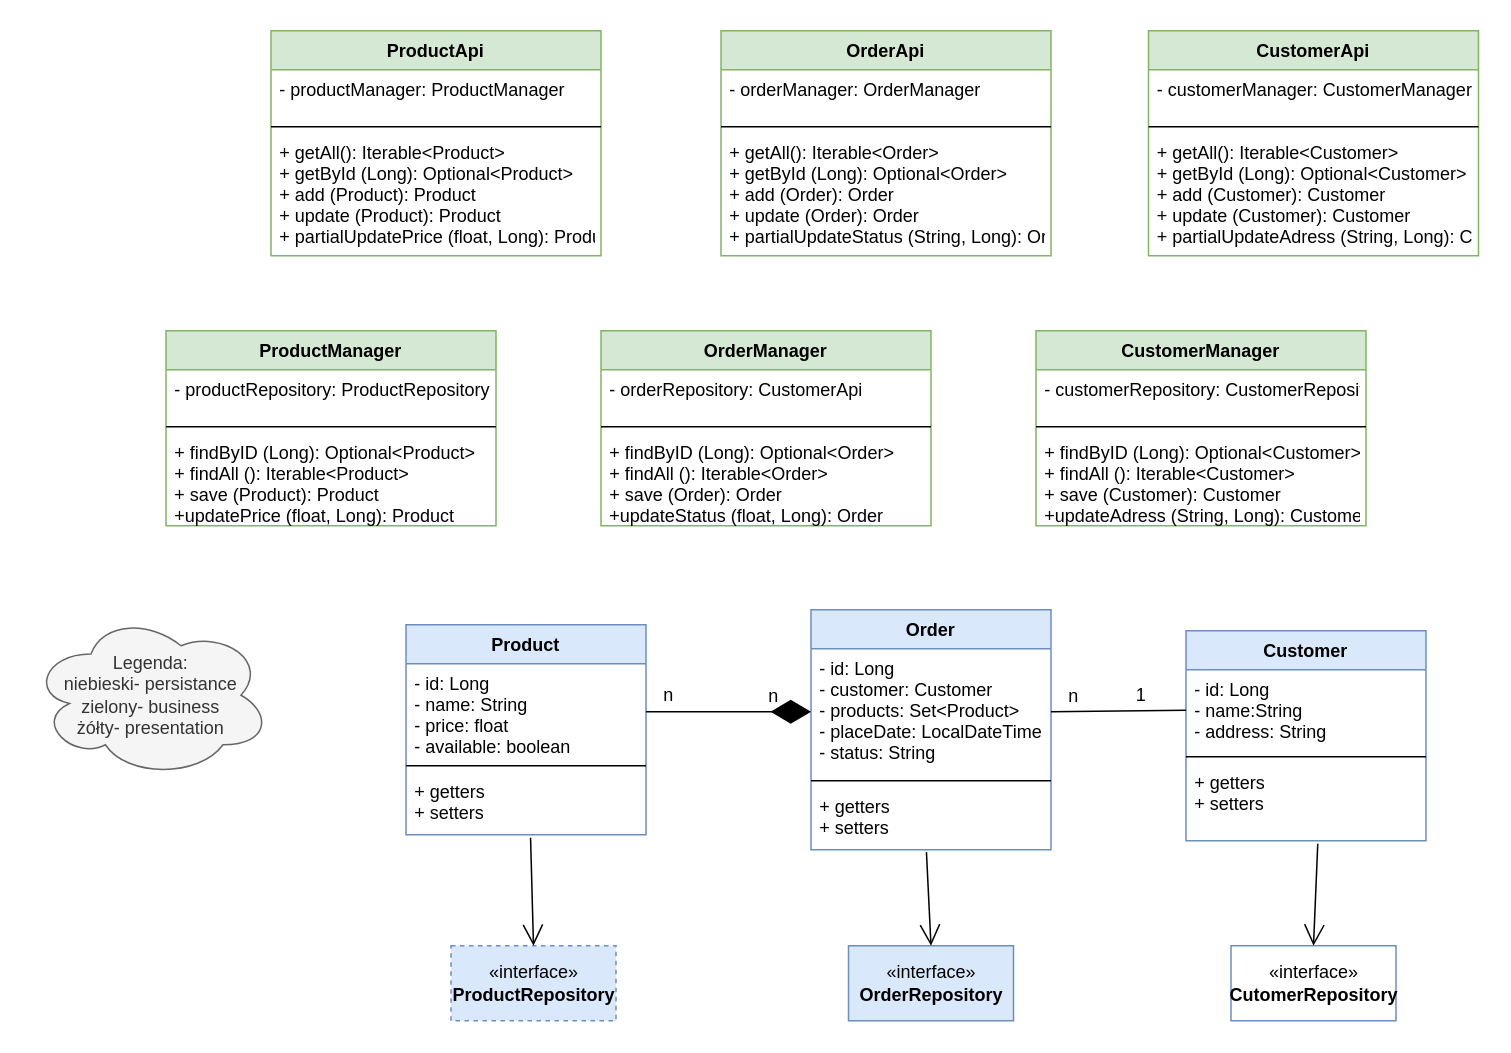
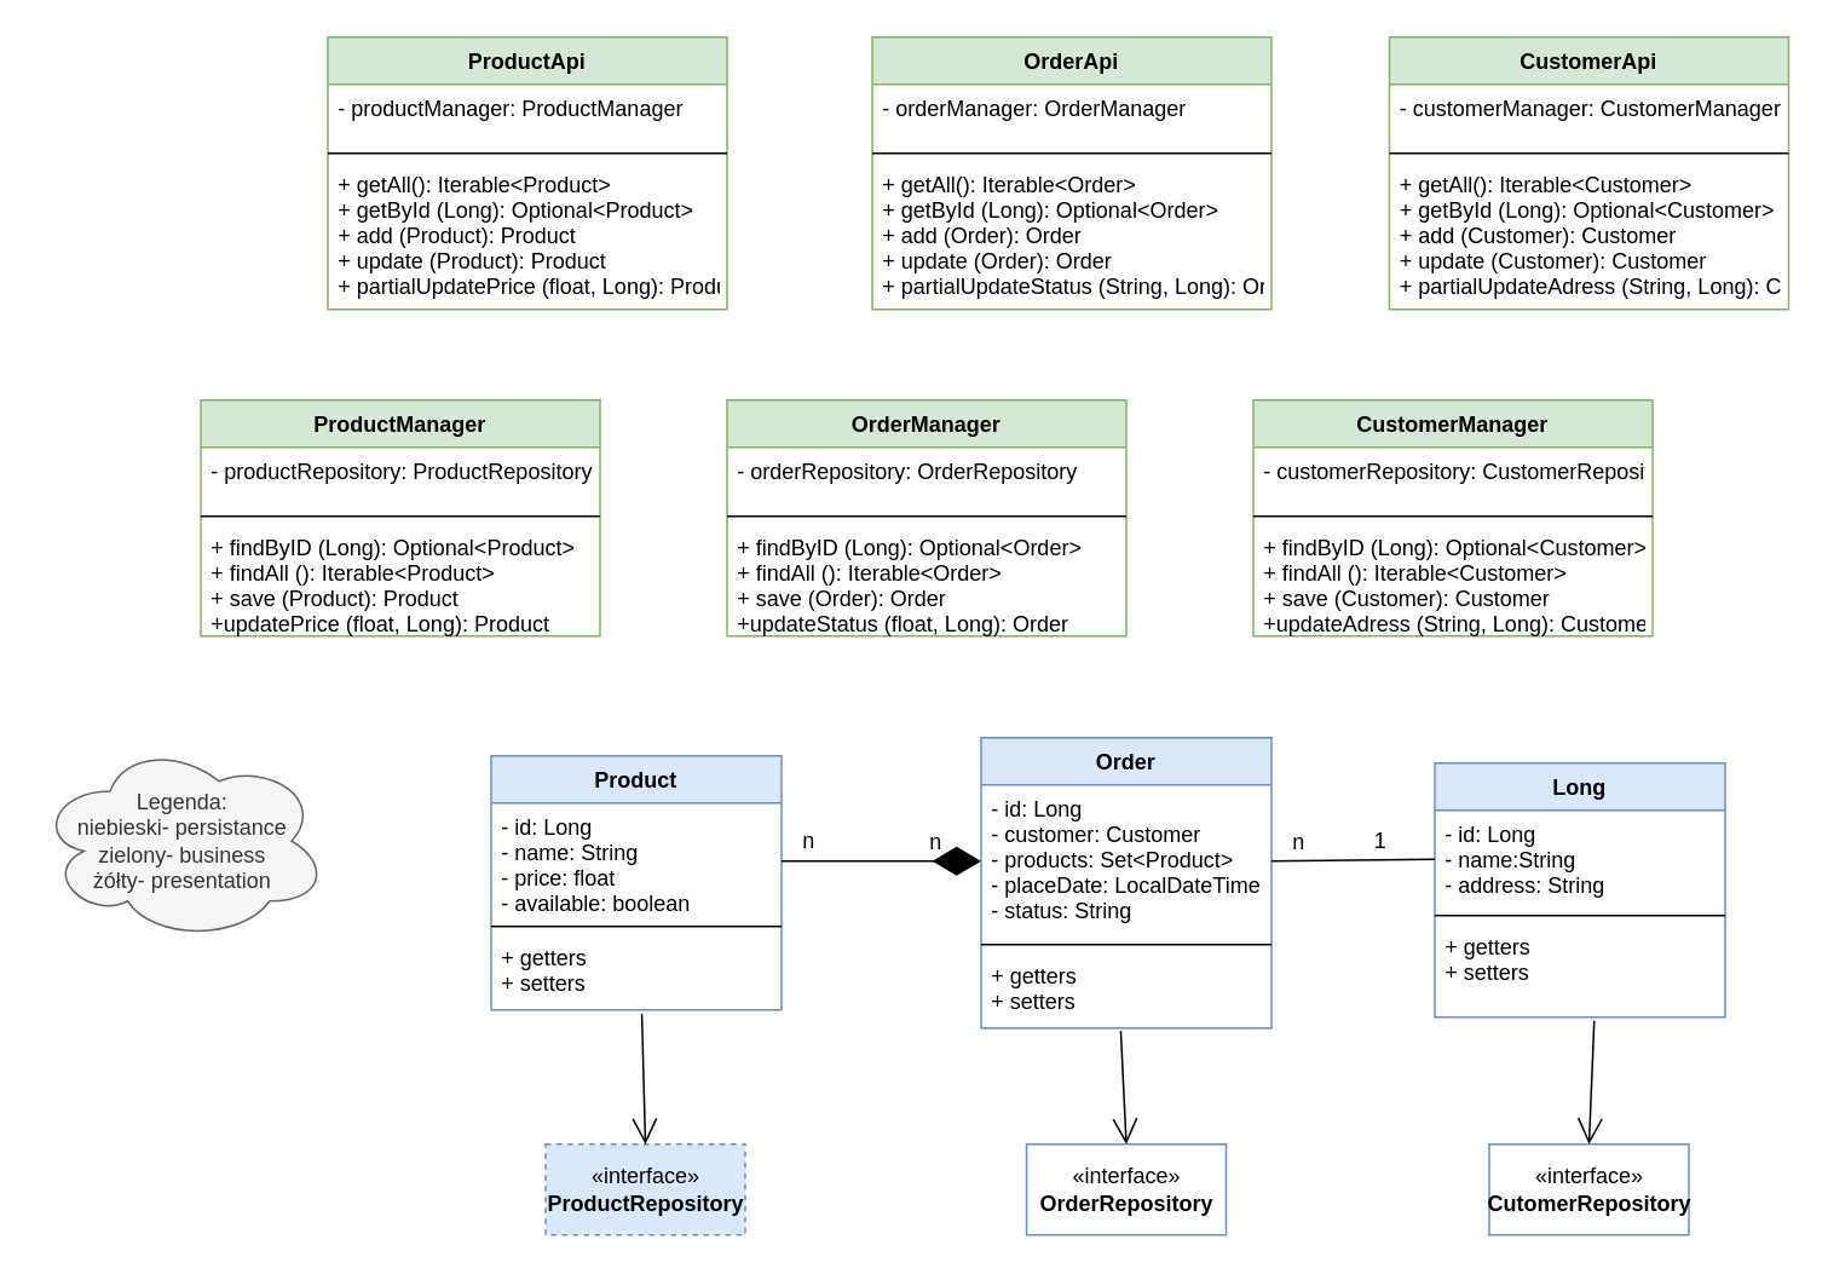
  <mxCell id="0" />
  <mxCell id="1" parent="0" />
  <mxCell id="2" value="Product" style="swimlane;fontStyle=1;align=center;verticalAlign=top;childLayout=stackLayout;horizontal=1;startSize=26;horizontalStack=0;resizeParent=1;resizeParentMax=0;resizeLast=0;collapsible=1;marginBottom=0;fillColor=#dae8fc;strokeColor=#6c8ebf;" parent="1" vertex="1"><mxGeometry x="270" y="416" width="160" height="140" as="geometry"><mxRectangle x="80" y="206" width="70" height="26" as="alternateBounds" /></mxGeometry></mxCell>
  <mxCell id="3" value="- id: Long&#10;- name: String&#10;- price: float&#10;- available: boolean" style="text;strokeColor=none;fillColor=none;align=left;verticalAlign=top;spacingLeft=4;spacingRight=4;overflow=hidden;rotatable=0;points=[[0,0.5],[1,0.5]];portConstraint=eastwest;" parent="2" vertex="1"><mxGeometry y="26" width="160" height="64" as="geometry" /></mxCell>
  <mxCell id="4" value="" style="line;strokeWidth=1;fillColor=none;align=left;verticalAlign=middle;spacingTop=-1;spacingLeft=3;spacingRight=3;rotatable=0;labelPosition=right;points=[];portConstraint=eastwest;" parent="2" vertex="1"><mxGeometry y="90" width="160" height="8" as="geometry" /></mxCell>
  <mxCell id="5" value="+ getters&#10;+ setters" style="text;strokeColor=none;fillColor=none;align=left;verticalAlign=top;spacingLeft=4;spacingRight=4;overflow=hidden;rotatable=0;points=[[0,0.5],[1,0.5]];portConstraint=eastwest;" parent="2" vertex="1"><mxGeometry y="98" width="160" height="42" as="geometry" /></mxCell>
  <mxCell id="6" value="Order" style="swimlane;fontStyle=1;align=center;verticalAlign=top;childLayout=stackLayout;horizontal=1;startSize=26;horizontalStack=0;resizeParent=1;resizeParentMax=0;resizeLast=0;collapsible=1;marginBottom=0;fillColor=#dae8fc;strokeColor=#6c8ebf;" parent="1" vertex="1"><mxGeometry x="540" y="406" width="160" height="160" as="geometry" /></mxCell>
  <mxCell id="7" value="- id: Long&#10;- customer: Customer &#10;- products: Set&lt;Product&gt;&#10;- placeDate: LocalDateTime&#10;- status: String" style="text;strokeColor=none;fillColor=none;align=left;verticalAlign=top;spacingLeft=4;spacingRight=4;overflow=hidden;rotatable=0;points=[[0,0.5],[1,0.5]];portConstraint=eastwest;" parent="6" vertex="1"><mxGeometry y="26" width="160" height="84" as="geometry" /></mxCell>
  <mxCell id="8" value="" style="line;strokeWidth=1;fillColor=none;align=left;verticalAlign=middle;spacingTop=-1;spacingLeft=3;spacingRight=3;rotatable=0;labelPosition=right;points=[];portConstraint=eastwest;" parent="6" vertex="1"><mxGeometry y="110" width="160" height="8" as="geometry" /></mxCell>
  <mxCell id="9" value="+ getters&#10;+ setters" style="text;strokeColor=none;fillColor=none;align=left;verticalAlign=top;spacingLeft=4;spacingRight=4;overflow=hidden;rotatable=0;points=[[0,0.5],[1,0.5]];portConstraint=eastwest;" parent="6" vertex="1"><mxGeometry y="118" width="160" height="42" as="geometry" /></mxCell>
- <mxCell id="10" value="Customer" style="swimlane;fontStyle=1;align=center;verticalAlign=top;childLayout=stackLayout;horizontal=1;startSize=26;horizontalStack=0;resizeParent=1;resizeParentMax=0;resizeLast=0;collapsible=1;marginBottom=0;fillColor=#dae8fc;strokeColor=#6c8ebf;" parent="1" vertex="1"><mxGeometry x="790" y="420" width="160" height="140" as="geometry" /></mxCell>
+ <mxCell id="10" value="Long" style="swimlane;fontStyle=1;align=center;verticalAlign=top;childLayout=stackLayout;horizontal=1;startSize=26;horizontalStack=0;resizeParent=1;resizeParentMax=0;resizeLast=0;collapsible=1;marginBottom=0;fillColor=#dae8fc;strokeColor=#6c8ebf;" parent="1" vertex="1"><mxGeometry x="790" y="420" width="160" height="140" as="geometry" /></mxCell>
  <mxCell id="11" value="- id: Long&#10;- name:String &#10;- address: String" style="text;strokeColor=none;fillColor=none;align=left;verticalAlign=top;spacingLeft=4;spacingRight=4;overflow=hidden;rotatable=0;points=[[0,0.5],[1,0.5]];portConstraint=eastwest;" parent="10" vertex="1"><mxGeometry y="26" width="160" height="54" as="geometry" /></mxCell>
  <mxCell id="12" value="" style="line;strokeWidth=1;fillColor=none;align=left;verticalAlign=middle;spacingTop=-1;spacingLeft=3;spacingRight=3;rotatable=0;labelPosition=right;points=[];portConstraint=eastwest;" parent="10" vertex="1"><mxGeometry y="80" width="160" height="8" as="geometry" /></mxCell>
  <mxCell id="13" value="+ getters&#10;+ setters" style="text;strokeColor=none;fillColor=none;align=left;verticalAlign=top;spacingLeft=4;spacingRight=4;overflow=hidden;rotatable=0;points=[[0,0.5],[1,0.5]];portConstraint=eastwest;" parent="10" vertex="1"><mxGeometry y="88" width="160" height="52" as="geometry" /></mxCell>
  <mxCell id="14" value="n" style="text;html=1;resizable=0;points=[];autosize=1;align=left;verticalAlign=top;spacingTop=-4;" parent="1" vertex="1"><mxGeometry x="440" y="453" width="20" height="20" as="geometry" /></mxCell>
  <mxCell id="15" value="n" style="text;html=1;resizable=0;points=[];autosize=1;align=left;verticalAlign=top;spacingTop=-4;" parent="1" vertex="1"><mxGeometry x="510" y="454" width="20" height="20" as="geometry" /></mxCell>
  <mxCell id="16" value="n" style="text;html=1;resizable=0;points=[];autosize=1;align=left;verticalAlign=top;spacingTop=-4;" parent="1" vertex="1"><mxGeometry x="710" y="454" width="20" height="20" as="geometry" /></mxCell>
  <mxCell id="17" value="«interface»&lt;br&gt;&lt;b&gt;ProductRepository&lt;/b&gt;" style="html=1;fillColor=#dae8fc;strokeColor=#6c8ebf;dashed=1;" parent="1" vertex="1"><mxGeometry x="300" y="630" width="110" height="50" as="geometry" /></mxCell>
- <mxCell id="18" value="«interface»&lt;br&gt;&lt;b&gt;OrderRepository&lt;/b&gt;" style="html=1;fillColor=#dae8fc;strokeColor=#6c8ebf;" parent="1" vertex="1"><mxGeometry x="565" y="630" width="110" height="50" as="geometry" /></mxCell>
+ <mxCell id="18" value="«interface»&lt;br&gt;&lt;b&gt;OrderRepository&lt;/b&gt;" style="html=1;fillColor=#ffffff;strokeColor=#6c8ebf;" parent="1" vertex="1"><mxGeometry x="565" y="630" width="110" height="50" as="geometry" /></mxCell>
  <mxCell id="19" value="«interface»&lt;br&gt;&lt;b&gt;CutomerRepository&lt;/b&gt;" style="html=1;fillColor=#ffffff;strokeColor=#6c8ebf;" parent="1" vertex="1"><mxGeometry x="820" y="630" width="110" height="50" as="geometry" /></mxCell>
  <mxCell id="20" value="" style="endArrow=open;endFill=1;endSize=12;html=1;exitX=0.519;exitY=1.048;exitDx=0;exitDy=0;exitPerimeter=0;entryX=0.5;entryY=0;entryDx=0;entryDy=0;" parent="1" source="5" target="17" edge="1"><mxGeometry width="160" relative="1" as="geometry"><mxPoint x="270" y="700" as="sourcePoint" /><mxPoint x="430" y="700" as="targetPoint" /></mxGeometry></mxCell>
  <mxCell id="21" value="" style="endArrow=open;endFill=1;endSize=12;html=1;exitX=0.481;exitY=1.038;exitDx=0;exitDy=0;exitPerimeter=0;entryX=0.5;entryY=0;entryDx=0;entryDy=0;" parent="1" source="9" target="18" edge="1"><mxGeometry width="160" relative="1" as="geometry"><mxPoint x="363.04" y="568.016" as="sourcePoint" /><mxPoint x="365" y="640" as="targetPoint" /></mxGeometry></mxCell>
  <mxCell id="22" value="" style="endArrow=open;endFill=1;endSize=12;html=1;exitX=0.549;exitY=1.038;exitDx=0;exitDy=0;exitPerimeter=0;entryX=0.5;entryY=0;entryDx=0;entryDy=0;" parent="1" source="13" target="19" edge="1"><mxGeometry width="160" relative="1" as="geometry"><mxPoint x="373.04" y="578.016" as="sourcePoint" /><mxPoint x="375" y="650" as="targetPoint" /></mxGeometry></mxCell>
  <mxCell id="23" value="" style="endArrow=none;html=1;entryX=0;entryY=0.5;entryDx=0;entryDy=0;exitX=1;exitY=0.5;exitDx=0;exitDy=0;" parent="1" source="7" target="11" edge="1"><mxGeometry width="50" height="50" relative="1" as="geometry"><mxPoint x="440" y="484" as="sourcePoint" /><mxPoint x="550" y="484" as="targetPoint" /></mxGeometry></mxCell>
  <mxCell id="24" value="1" style="text;html=1;resizable=0;points=[];autosize=1;align=left;verticalAlign=top;spacingTop=-4;" parent="1" vertex="1"><mxGeometry x="755" y="453" width="20" height="20" as="geometry" /></mxCell>
  <mxCell id="25" value="" style="endArrow=diamondThin;endFill=1;endSize=24;html=1;exitX=1;exitY=0.5;exitDx=0;exitDy=0;entryX=0;entryY=0.5;entryDx=0;entryDy=0;" parent="1" source="3" target="7" edge="1"><mxGeometry width="160" relative="1" as="geometry"><mxPoint x="270" y="920" as="sourcePoint" /><mxPoint x="480" y="610" as="targetPoint" /></mxGeometry></mxCell>
  <mxCell id="26" value="Legenda:&lt;br&gt;niebieski- persistance&lt;br&gt;zielony- business&lt;br&gt;żółty- presentation" style="ellipse;shape=cloud;whiteSpace=wrap;html=1;fillColor=#f5f5f5;strokeColor=#666666;fontColor=#333333;" vertex="1" parent="1"><mxGeometry x="20" y="408" width="160" height="110" as="geometry" /></mxCell>
  <mxCell id="27" value="OrderApi" style="swimlane;fontStyle=1;align=center;verticalAlign=top;childLayout=stackLayout;horizontal=1;startSize=26;horizontalStack=0;resizeParent=1;resizeParentMax=0;resizeLast=0;collapsible=1;marginBottom=0;fillColor=#d5e8d4;strokeColor=#82b366;" vertex="1" parent="1"><mxGeometry x="480" y="20" width="220" height="150" as="geometry"><mxRectangle x="80" y="206" width="70" height="26" as="alternateBounds" /></mxGeometry></mxCell>
  <mxCell id="28" value="- orderManager: OrderManager" style="text;strokeColor=none;fillColor=none;align=left;verticalAlign=top;spacingLeft=4;spacingRight=4;overflow=hidden;rotatable=0;points=[[0,0.5],[1,0.5]];portConstraint=eastwest;" vertex="1" parent="27"><mxGeometry y="26" width="220" height="34" as="geometry" /></mxCell>
  <mxCell id="29" value="" style="line;strokeWidth=1;fillColor=none;align=left;verticalAlign=middle;spacingTop=-1;spacingLeft=3;spacingRight=3;rotatable=0;labelPosition=right;points=[];portConstraint=eastwest;" vertex="1" parent="27"><mxGeometry y="60" width="220" height="8" as="geometry" /></mxCell>
  <mxCell id="30" value="+ getAll(): Iterable&lt;Order&gt;&#10;+ getById (Long): Optional&lt;Order&gt;&#10;+ add (Order): Order&#10;+ update (Order): Order&#10;+ partialUpdateStatus (String, Long): Order" style="text;strokeColor=none;fillColor=none;align=left;verticalAlign=top;spacingLeft=4;spacingRight=4;overflow=hidden;rotatable=0;points=[[0,0.5],[1,0.5]];portConstraint=eastwest;" vertex="1" parent="27"><mxGeometry y="68" width="220" height="82" as="geometry" /></mxCell>
  <mxCell id="31" value="CustomerApi" style="swimlane;fontStyle=1;align=center;verticalAlign=top;childLayout=stackLayout;horizontal=1;startSize=26;horizontalStack=0;resizeParent=1;resizeParentMax=0;resizeLast=0;collapsible=1;marginBottom=0;fillColor=#d5e8d4;strokeColor=#82b366;" vertex="1" parent="1"><mxGeometry x="765" y="20" width="220" height="150" as="geometry"><mxRectangle x="80" y="206" width="70" height="26" as="alternateBounds" /></mxGeometry></mxCell>
  <mxCell id="32" value="- customerManager: CustomerManager" style="text;strokeColor=none;fillColor=none;align=left;verticalAlign=top;spacingLeft=4;spacingRight=4;overflow=hidden;rotatable=0;points=[[0,0.5],[1,0.5]];portConstraint=eastwest;" vertex="1" parent="31"><mxGeometry y="26" width="220" height="34" as="geometry" /></mxCell>
  <mxCell id="33" value="" style="line;strokeWidth=1;fillColor=none;align=left;verticalAlign=middle;spacingTop=-1;spacingLeft=3;spacingRight=3;rotatable=0;labelPosition=right;points=[];portConstraint=eastwest;" vertex="1" parent="31"><mxGeometry y="60" width="220" height="8" as="geometry" /></mxCell>
  <mxCell id="34" value="+ getAll(): Iterable&lt;Customer&gt;&#10;+ getById (Long): Optional&lt;Customer&gt;&#10;+ add (Customer): Customer&#10;+ update (Customer): Customer&#10;+ partialUpdateAdress (String, Long): Customer" style="text;strokeColor=none;fillColor=none;align=left;verticalAlign=top;spacingLeft=4;spacingRight=4;overflow=hidden;rotatable=0;points=[[0,0.5],[1,0.5]];portConstraint=eastwest;" vertex="1" parent="31"><mxGeometry y="68" width="220" height="82" as="geometry" /></mxCell>
  <mxCell id="35" value="OrderManager" style="swimlane;fontStyle=1;align=center;verticalAlign=top;childLayout=stackLayout;horizontal=1;startSize=26;horizontalStack=0;resizeParent=1;resizeParentMax=0;resizeLast=0;collapsible=1;marginBottom=0;fillColor=#d5e8d4;strokeColor=#82b366;" vertex="1" parent="1"><mxGeometry x="400" y="220" width="220" height="130" as="geometry"><mxRectangle x="80" y="206" width="70" height="26" as="alternateBounds" /></mxGeometry></mxCell>
- <mxCell id="36" value="- orderRepository: CustomerApi" style="text;strokeColor=none;fillColor=none;align=left;verticalAlign=top;spacingLeft=4;spacingRight=4;overflow=hidden;rotatable=0;points=[[0,0.5],[1,0.5]];portConstraint=eastwest;" vertex="1" parent="35"><mxGeometry y="26" width="220" height="34" as="geometry" /></mxCell>
+ <mxCell id="36" value="- orderRepository: OrderRepository" style="text;strokeColor=none;fillColor=none;align=left;verticalAlign=top;spacingLeft=4;spacingRight=4;overflow=hidden;rotatable=0;points=[[0,0.5],[1,0.5]];portConstraint=eastwest;" vertex="1" parent="35"><mxGeometry y="26" width="220" height="34" as="geometry" /></mxCell>
  <mxCell id="37" value="" style="line;strokeWidth=1;fillColor=none;align=left;verticalAlign=middle;spacingTop=-1;spacingLeft=3;spacingRight=3;rotatable=0;labelPosition=right;points=[];portConstraint=eastwest;" vertex="1" parent="35"><mxGeometry y="60" width="220" height="8" as="geometry" /></mxCell>
  <mxCell id="38" value="+ findByID (Long): Optional&lt;Order&gt; &#10;+ findAll (): Iterable&lt;Order&gt;&#10;+ save (Order): Order&#10;+updateStatus (float, Long): Order" style="text;strokeColor=none;fillColor=none;align=left;verticalAlign=top;spacingLeft=4;spacingRight=4;overflow=hidden;rotatable=0;points=[[0,0.5],[1,0.5]];portConstraint=eastwest;" vertex="1" parent="35"><mxGeometry y="68" width="220" height="62" as="geometry" /></mxCell>
  <mxCell id="39" value="CustomerManager" style="swimlane;fontStyle=1;align=center;verticalAlign=top;childLayout=stackLayout;horizontal=1;startSize=26;horizontalStack=0;resizeParent=1;resizeParentMax=0;resizeLast=0;collapsible=1;marginBottom=0;fillColor=#d5e8d4;strokeColor=#82b366;" vertex="1" parent="1"><mxGeometry x="690" y="220" width="220" height="130" as="geometry"><mxRectangle x="570" width="70" height="26" as="alternateBounds" /></mxGeometry></mxCell>
  <mxCell id="40" value="- customerRepository: CustomerRepository" style="text;strokeColor=none;fillColor=none;align=left;verticalAlign=top;spacingLeft=4;spacingRight=4;overflow=hidden;rotatable=0;points=[[0,0.5],[1,0.5]];portConstraint=eastwest;" vertex="1" parent="39"><mxGeometry y="26" width="220" height="34" as="geometry" /></mxCell>
  <mxCell id="41" value="" style="line;strokeWidth=1;fillColor=none;align=left;verticalAlign=middle;spacingTop=-1;spacingLeft=3;spacingRight=3;rotatable=0;labelPosition=right;points=[];portConstraint=eastwest;" vertex="1" parent="39"><mxGeometry y="60" width="220" height="8" as="geometry" /></mxCell>
  <mxCell id="42" value="+ findByID (Long): Optional&lt;Customer&gt; &#10;+ findAll (): Iterable&lt;Customer&gt;&#10;+ save (Customer): Customer&#10;+updateAdress (String, Long): Customer" style="text;strokeColor=none;fillColor=none;align=left;verticalAlign=top;spacingLeft=4;spacingRight=4;overflow=hidden;rotatable=0;points=[[0,0.5],[1,0.5]];portConstraint=eastwest;" vertex="1" parent="39"><mxGeometry y="68" width="220" height="62" as="geometry" /></mxCell>
  <mxCell id="43" value="ProductManager" style="swimlane;fontStyle=1;align=center;verticalAlign=top;childLayout=stackLayout;horizontal=1;startSize=26;horizontalStack=0;resizeParent=1;resizeParentMax=0;resizeLast=0;collapsible=1;marginBottom=0;fillColor=#d5e8d4;strokeColor=#82b366;" vertex="1" parent="1"><mxGeometry x="110" y="220" width="220" height="130" as="geometry"><mxRectangle x="80" y="206" width="70" height="26" as="alternateBounds" /></mxGeometry></mxCell>
  <mxCell id="44" value="- productRepository: ProductRepository" style="text;strokeColor=none;fillColor=none;align=left;verticalAlign=top;spacingLeft=4;spacingRight=4;overflow=hidden;rotatable=0;points=[[0,0.5],[1,0.5]];portConstraint=eastwest;" vertex="1" parent="43"><mxGeometry y="26" width="220" height="34" as="geometry" /></mxCell>
  <mxCell id="45" value="" style="line;strokeWidth=1;fillColor=none;align=left;verticalAlign=middle;spacingTop=-1;spacingLeft=3;spacingRight=3;rotatable=0;labelPosition=right;points=[];portConstraint=eastwest;" vertex="1" parent="43"><mxGeometry y="60" width="220" height="8" as="geometry" /></mxCell>
  <mxCell id="46" value="+ findByID (Long): Optional&lt;Product&gt; &#10;+ findAll (): Iterable&lt;Product&gt;&#10;+ save (Product): Product&#10;+updatePrice (float, Long): Product" style="text;strokeColor=none;fillColor=none;align=left;verticalAlign=top;spacingLeft=4;spacingRight=4;overflow=hidden;rotatable=0;points=[[0,0.5],[1,0.5]];portConstraint=eastwest;" vertex="1" parent="43"><mxGeometry y="68" width="220" height="62" as="geometry" /></mxCell>
  <mxCell id="47" value="ProductApi" style="swimlane;fontStyle=1;align=center;verticalAlign=top;childLayout=stackLayout;horizontal=1;startSize=26;horizontalStack=0;resizeParent=1;resizeParentMax=0;resizeLast=0;collapsible=1;marginBottom=0;fillColor=#d5e8d4;strokeColor=#82b366;" vertex="1" parent="1"><mxGeometry x="180" y="20" width="220" height="150" as="geometry"><mxRectangle x="80" y="206" width="70" height="26" as="alternateBounds" /></mxGeometry></mxCell>
  <mxCell id="48" value="- productManager: ProductManager" style="text;strokeColor=none;fillColor=none;align=left;verticalAlign=top;spacingLeft=4;spacingRight=4;overflow=hidden;rotatable=0;points=[[0,0.5],[1,0.5]];portConstraint=eastwest;" vertex="1" parent="47"><mxGeometry y="26" width="220" height="34" as="geometry" /></mxCell>
  <mxCell id="49" value="" style="line;strokeWidth=1;fillColor=none;align=left;verticalAlign=middle;spacingTop=-1;spacingLeft=3;spacingRight=3;rotatable=0;labelPosition=right;points=[];portConstraint=eastwest;" vertex="1" parent="47"><mxGeometry y="60" width="220" height="8" as="geometry" /></mxCell>
  <mxCell id="50" value="+ getAll(): Iterable&lt;Product&gt;&#10;+ getById (Long): Optional&lt;Product&gt;&#10;+ add (Product): Product&#10;+ update (Product): Product&#10;+ partialUpdatePrice (float, Long): Product" style="text;strokeColor=none;fillColor=none;align=left;verticalAlign=top;spacingLeft=4;spacingRight=4;overflow=hidden;rotatable=0;points=[[0,0.5],[1,0.5]];portConstraint=eastwest;" vertex="1" parent="47"><mxGeometry y="68" width="220" height="82" as="geometry" /></mxCell>
